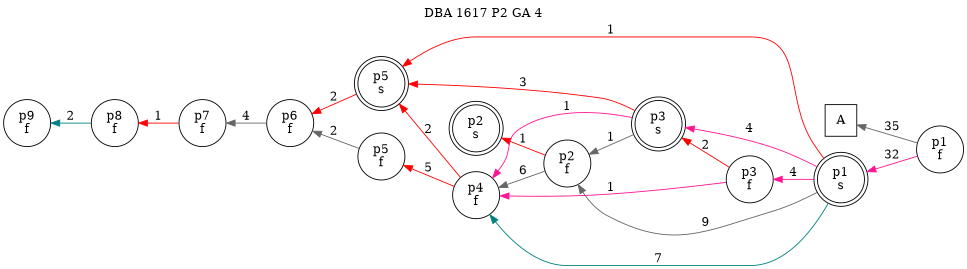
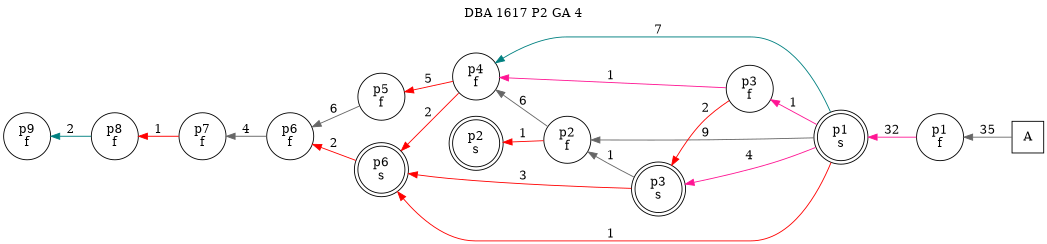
  digraph {
    label=" DBA 1617 P2 GA 4 "
    labelloc=tl
    rankdir=RL
    node [shape=circle]
    edge [color=red]
    n1 [label=A shape=square]
    n2 [label="p1\nf"]
    n3 [label="p1\ns" shape=doublecircle]
    n4 [label="p2\nf"]
    n5 [label="p3\nf"]
    n6 [label="p3\ns" shape=doublecircle]
    n7 [label="p4\nf"]
-   n8 [label="p5\ns" shape=doublecircle]
+   n8 [label="p6\ns" shape=doublecircle]
    n9 [label="p2\ns" shape=doublecircle]
    n10 [label="p5\nf"]
    n11 [label="p6\nf"]
    n12 [label="p7\nf"]
    n13 [label="p8\nf"]
    n14 [label="p9\nf"]
-   n2 -> n1 [color=gray40 label=35]
+   n1 -> n2 [color=gray40 label=35]
    n2 -> n3 [color=deeppink label=32]
    n3 -> n4 [color=gray40 label=9]
-   n3 -> n5 [color=deeppink label=4]
+   n3 -> n5 [color=deeppink label=1]
    n3 -> n6 [color=deeppink label=4]
    n3 -> n7 [color=teal label=7]
    n3 -> n8 [label=1]
    n4 -> n7 [color=gray40 label=6]
    n4 -> n9 [label=1]
    n5 -> n6 [label=2]
    n5 -> n7 [color=deeppink label=1]
    n6 -> n4 [color=gray40 label=1]
-   n6 -> n7 [color=deeppink label=1]
    n6 -> n8 [label=3]
    n7 -> n8 [label=2]
    n7 -> n10 [label=5]
    n8 -> n11 [label=2]
-   n10 -> n11 [color=gray40 label=2]
+   n10 -> n11 [color=gray40 label=6]
    n11 -> n12 [color=gray40 label=4]
    n12 -> n13 [label=1]
    n13 -> n14 [color=teal label=2]
  }
